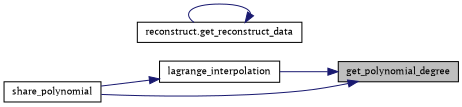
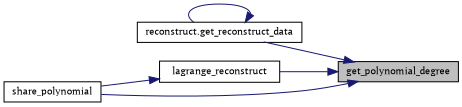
  digraph {
    fontname="PT Serif"
    rankdir=RL
    node [color=black fillcolor=white fontname="PT Serif" fontsize=10 shape=record style=filled]
    edge [color=midnightblue dir=back fontname="PT Serif" fontsize=10 labelfontname=Helvetica labelfontsize=10 style=solid]
    n1 [fillcolor=grey75 fontcolor=black height=0.2 label=get_polynomial_degree width=0.4]
    n2 [height=0.2 label="reconstruct.get_reconstruct_data" width=0.4]
-   n3 [height=0.2 label=lagrange_interpolation width=0.4]
+   n3 [height=0.2 label=lagrange_reconstruct width=0.4]
    n4 [height=0.2 label=share_polynomial width=0.4]
+   n1 -> n2
    n1 -> n3
    n1 -> n4
    n2 -> n2
    n3 -> n4
  }
